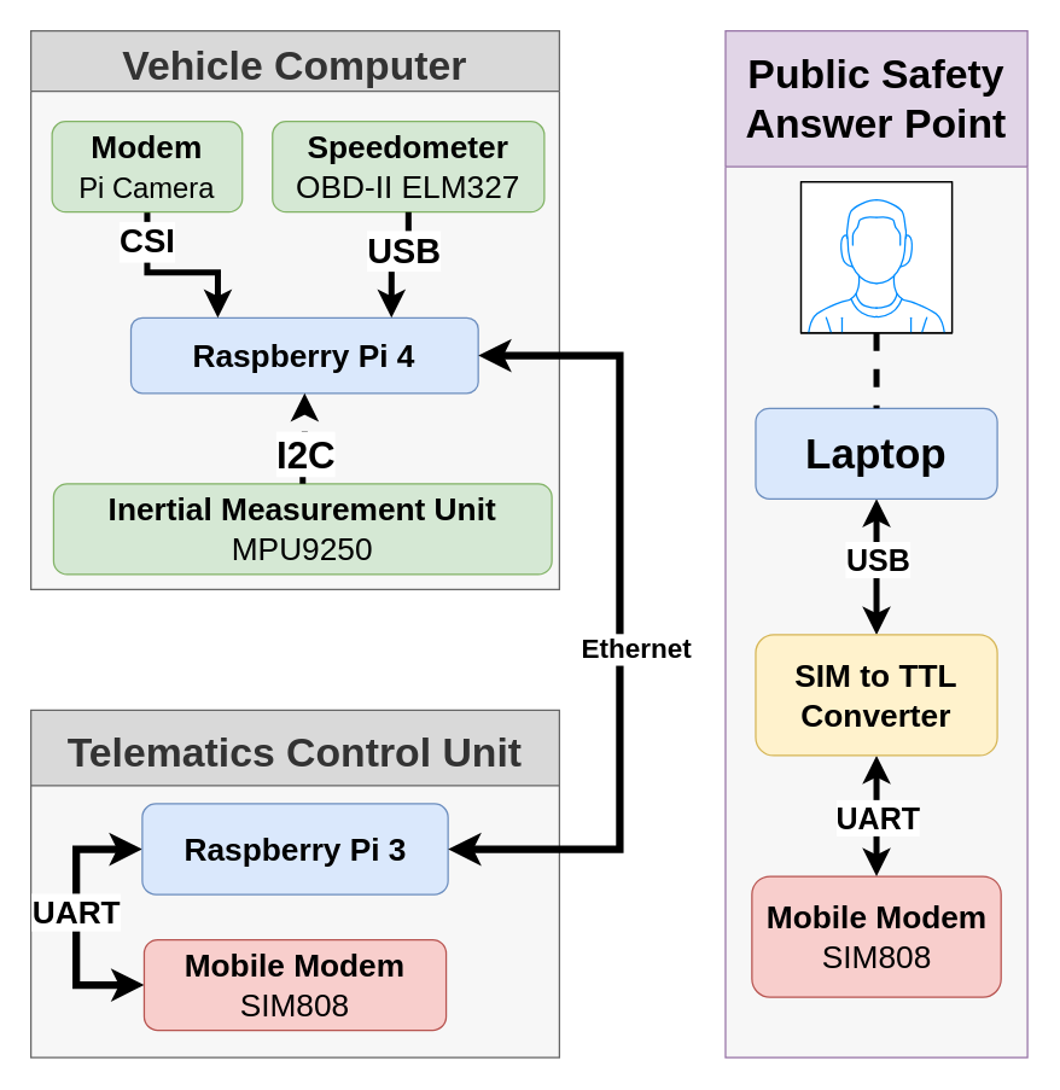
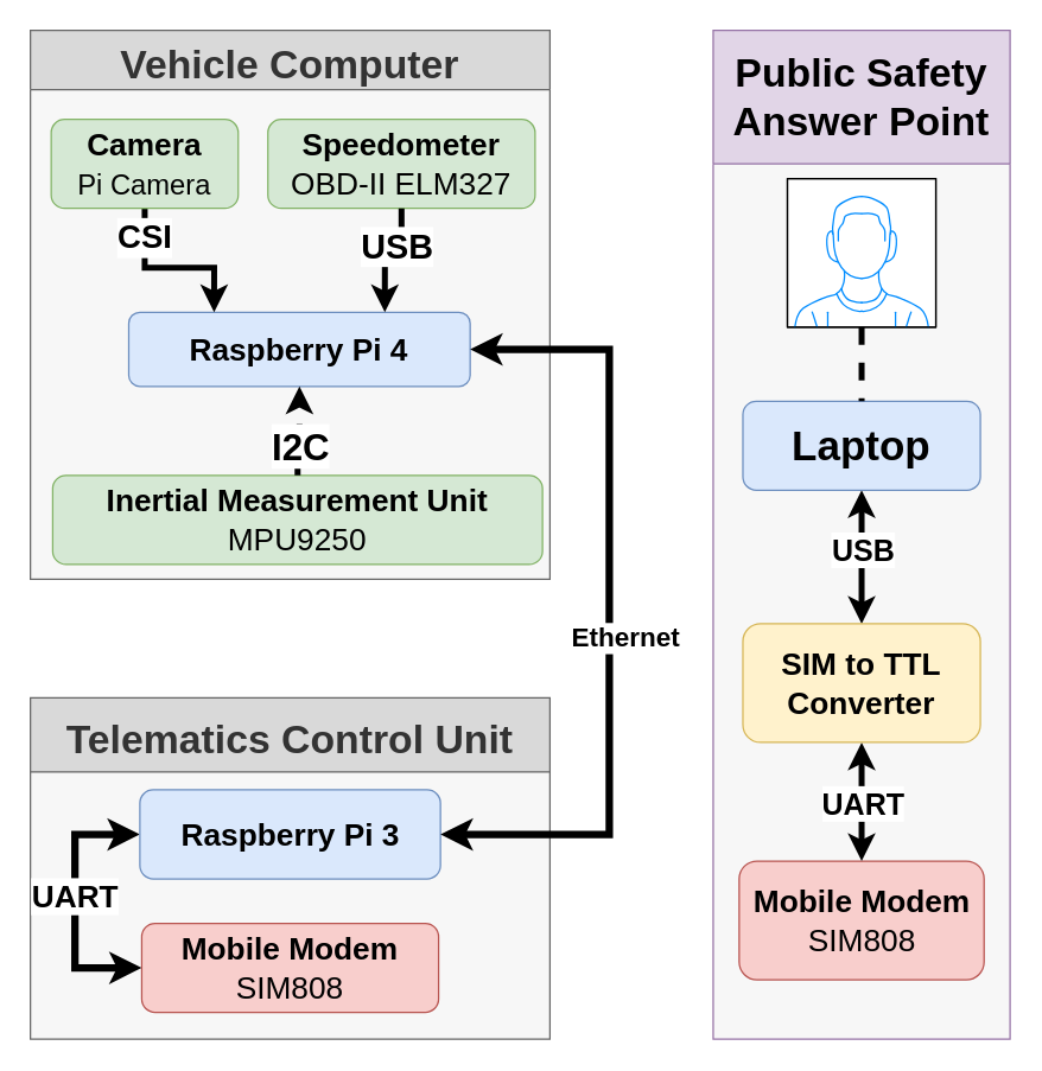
  <mxCell id="0" />
  <mxCell id="1" parent="0" />
  <mxCell id="2" value="Telematics Control Unit" style="swimlane;strokeColor=#666666;fontColor=#333333;fontSize=27;startSize=50;swimlaneFillColor=#F7F7F7;fillColor=#D9D9D9;" parent="1" vertex="1"><mxGeometry x="20" y="470" width="350" height="230" as="geometry" /></mxCell>
  <mxCell id="3" style="edgeStyle=orthogonalEdgeStyle;rounded=0;orthogonalLoop=1;jettySize=auto;html=1;entryX=0;entryY=0.5;entryDx=0;entryDy=0;exitX=0;exitY=0.5;exitDx=0;exitDy=0;startArrow=classic;startFill=1;fontSize=25;fontStyle=1;endArrow=classic;endFill=1;strokeWidth=5;" parent="2" source="5" target="6" edge="1"><mxGeometry relative="1" as="geometry"><Array as="points"><mxPoint x="30" y="92" /><mxPoint x="30" y="182" /></Array></mxGeometry></mxCell>
  <mxCell id="4" value="UART" style="edgeLabel;html=1;align=center;verticalAlign=middle;resizable=0;points=[];fontSize=21;fontStyle=1" parent="3" vertex="1" connectable="0"><mxGeometry x="-0.154" y="-1" relative="1" as="geometry"><mxPoint y="9.51" as="offset" /></mxGeometry></mxCell>
  <mxCell id="5" value="Raspberry Pi 3" style="rounded=1;whiteSpace=wrap;html=1;fontStyle=1;fontSize=21;fillColor=#dae8fc;strokeColor=#6c8ebf;" parent="2" vertex="1"><mxGeometry x="73.75" y="62" width="202.5" height="60" as="geometry" /></mxCell>
  <mxCell id="6" value="Mobile Modem&lt;br&gt;&lt;span style=&quot;font-weight: normal&quot;&gt;SIM808&lt;/span&gt;" style="rounded=1;whiteSpace=wrap;html=1;fontStyle=1;fontSize=21;fillColor=#f8cecc;strokeColor=#b85450;" parent="2" vertex="1"><mxGeometry x="75" y="152" width="200" height="60" as="geometry" /></mxCell>
  <mxCell id="7" value="Vehicle Computer" style="swimlane;strokeColor=#666666;fontColor=#333333;fontSize=27;startSize=40;swimlaneFillColor=#F7F7F7;fillColor=#D9D9D9;" parent="1" vertex="1"><mxGeometry x="20" y="20" width="350" height="370" as="geometry" /></mxCell>
  <mxCell id="8" value="Raspberry Pi 4" style="rounded=1;whiteSpace=wrap;html=1;fontStyle=1;fontSize=21;fillColor=#dae8fc;strokeColor=#6c8ebf;" parent="7" vertex="1"><mxGeometry x="66.25" y="190" width="230" height="50" as="geometry" /></mxCell>
  <mxCell id="9" value="Speedometer&lt;br style=&quot;font-size: 21px&quot;&gt;&lt;span style=&quot;font-weight: normal&quot;&gt;OBD-II ELM327&lt;/span&gt;" style="rounded=1;whiteSpace=wrap;html=1;fontStyle=1;fontSize=21;fillColor=#d5e8d4;strokeColor=#82b366;" parent="7" vertex="1"><mxGeometry x="160" y="60" width="180" height="60" as="geometry" /></mxCell>
  <mxCell id="10" style="edgeStyle=orthogonalEdgeStyle;rounded=0;orthogonalLoop=1;jettySize=auto;html=1;startArrow=none;startFill=0;entryX=0.75;entryY=0;entryDx=0;entryDy=0;fontSize=25;fontStyle=1;strokeWidth=4;" parent="7" source="9" target="8" edge="1"><mxGeometry relative="1" as="geometry"><mxPoint x="-170" y="140" as="targetPoint" /></mxGeometry></mxCell>
  <mxCell id="11" value="USB" style="edgeLabel;html=1;align=center;verticalAlign=middle;resizable=0;points=[];fontStyle=1;fontSize=23;" parent="10" vertex="1" connectable="0"><mxGeometry x="-0.2" y="-3" relative="1" as="geometry"><mxPoint x="-0.71" y="-7" as="offset" /></mxGeometry></mxCell>
  <mxCell id="12" value="Inertial Measurement Unit&lt;br style=&quot;font-size: 21px&quot;&gt;&lt;span style=&quot;font-weight: normal&quot;&gt;MPU9250&lt;/span&gt;" style="rounded=1;whiteSpace=wrap;html=1;fontStyle=1;fontSize=21;fillColor=#d5e8d4;strokeColor=#82b366;" parent="7" vertex="1"><mxGeometry x="15" y="300" width="330" height="60" as="geometry" /></mxCell>
  <mxCell id="13" style="edgeStyle=orthogonalEdgeStyle;rounded=0;orthogonalLoop=1;jettySize=auto;html=1;entryX=0.5;entryY=1;entryDx=0;entryDy=0;startArrow=none;startFill=0;strokeWidth=4;dashed=1;" parent="7" source="12" target="8" edge="1"><mxGeometry relative="1" as="geometry"><mxPoint x="-170" y="450" as="targetPoint" /></mxGeometry></mxCell>
  <mxCell id="14" value="I2C" style="edgeLabel;html=1;align=center;verticalAlign=middle;resizable=0;points=[];fontSize=25;fontStyle=1" parent="13" vertex="1" connectable="0"><mxGeometry x="-0.134" y="-1" relative="1" as="geometry"><mxPoint x="0.25" y="6.21" as="offset" /></mxGeometry></mxCell>
  <mxCell id="15" value="&lt;span style=&quot;font-size: 22px;&quot;&gt;&lt;font style=&quot;font-size: 22px;&quot;&gt;CSI&lt;/font&gt;&lt;/span&gt;" style="edgeStyle=orthogonalEdgeStyle;rounded=0;orthogonalLoop=1;jettySize=auto;html=1;entryX=0.25;entryY=0;entryDx=0;entryDy=0;startArrow=none;startFill=0;targetPerimeterSpacing=3;strokeWidth=4;fontSize=22;fontStyle=1" edge="1" parent="7" source="16" target="8"><mxGeometry x="-0.657" relative="1" as="geometry"><Array as="points"><mxPoint x="77" y="160" /><mxPoint x="124" y="160" /></Array><mxPoint as="offset" /></mxGeometry></mxCell>
- <mxCell id="16" value="Modem&lt;span style=&quot;font-weight: normal ; font-size: 19px&quot;&gt;&lt;br&gt;Pi Camera&lt;/span&gt;" style="rounded=1;whiteSpace=wrap;html=1;fontStyle=1;fontSize=21;fillColor=#d5e8d4;strokeColor=#82b366;" vertex="1" parent="7"><mxGeometry x="14" y="60" width="126" height="60" as="geometry" /></mxCell>
+ <mxCell id="16" value="Camera&lt;span style=&quot;font-weight: normal ; font-size: 19px&quot;&gt;&lt;br&gt;Pi Camera&lt;/span&gt;" style="rounded=1;whiteSpace=wrap;html=1;fontStyle=1;fontSize=21;fillColor=#d5e8d4;strokeColor=#82b366;" vertex="1" parent="7"><mxGeometry x="14" y="60" width="126" height="60" as="geometry" /></mxCell>
  <mxCell id="17" style="edgeStyle=orthogonalEdgeStyle;rounded=0;orthogonalLoop=1;jettySize=auto;html=1;entryX=1;entryY=0.5;entryDx=0;entryDy=0;startArrow=classic;startFill=1;fontSize=25;fontStyle=1;endArrow=classic;endFill=1;strokeWidth=5;exitX=1;exitY=0.5;exitDx=0;exitDy=0;" parent="1" source="8" target="5" edge="1"><mxGeometry relative="1" as="geometry"><Array as="points"><mxPoint x="410" y="235" /><mxPoint x="410" y="562" /></Array><mxPoint x="266.25" y="352" as="targetPoint" /><mxPoint x="316.25" y="270" as="sourcePoint" /></mxGeometry></mxCell>
  <mxCell id="18" value="Ethernet" style="edgeLabel;html=1;align=center;verticalAlign=middle;resizable=0;points=[];fontStyle=1;fontSize=18;" parent="17" vertex="1" connectable="0"><mxGeometry x="0.05" y="-1" relative="1" as="geometry"><mxPoint x="11" y="6.75" as="offset" /></mxGeometry></mxCell>
  <mxCell id="19" value="Public Safety Answer Point" style="swimlane;fontSize=27;startSize=90;whiteSpace=wrap;strokeColor=#9673a6;swimlaneFillColor=#F7F7F7;fillColor=#e1d5e7;" parent="1" vertex="1"><mxGeometry x="480" y="20" width="200" height="680" as="geometry" /></mxCell>
  <mxCell id="20" value="Mobile Modem&lt;br&gt;&lt;span style=&quot;font-weight: normal&quot;&gt;SIM808&lt;/span&gt;" style="rounded=1;whiteSpace=wrap;html=1;fontStyle=1;fontSize=21;fillColor=#f8cecc;strokeColor=#b85450;" parent="19" vertex="1"><mxGeometry x="17.5" y="560" width="165" height="80" as="geometry" /></mxCell>
  <mxCell id="21" style="edgeStyle=orthogonalEdgeStyle;rounded=0;orthogonalLoop=1;jettySize=auto;html=1;startArrow=classic;startFill=1;fontSize=25;fontStyle=1;endArrow=classic;endFill=1;strokeWidth=4;" parent="19" source="25" target="20" edge="1"><mxGeometry relative="1" as="geometry" /></mxCell>
  <mxCell id="22" value="UART" style="edgeLabel;html=1;align=center;verticalAlign=middle;resizable=0;points=[];fontStyle=1;fontSize=20;" parent="21" vertex="1" connectable="0"><mxGeometry x="-0.204" relative="1" as="geometry"><mxPoint y="8.33" as="offset" /></mxGeometry></mxCell>
  <mxCell id="23" style="edgeStyle=orthogonalEdgeStyle;rounded=0;orthogonalLoop=1;jettySize=auto;html=1;startArrow=classic;startFill=1;fontSize=25;fontStyle=1;endArrow=classic;endFill=1;strokeWidth=4;" parent="19" source="25" target="26" edge="1"><mxGeometry relative="1" as="geometry" /></mxCell>
  <mxCell id="24" value="USB" style="edgeLabel;html=1;align=center;verticalAlign=middle;resizable=0;points=[];fontStyle=1;fontSize=20;" parent="23" vertex="1" connectable="0"><mxGeometry x="0.263" relative="1" as="geometry"><mxPoint y="6.67" as="offset" /></mxGeometry></mxCell>
  <mxCell id="25" value="SIM to TTL Converter" style="rounded=1;whiteSpace=wrap;html=1;fontStyle=1;fontSize=21;fillColor=#fff2cc;strokeColor=#d6b656;" parent="19" vertex="1"><mxGeometry x="20" y="400" width="160" height="80" as="geometry" /></mxCell>
  <mxCell id="26" value="Laptop" style="rounded=1;whiteSpace=wrap;html=1;fontStyle=1;fontSize=28;fillColor=#dae8fc;strokeColor=#6c8ebf;" parent="19" vertex="1"><mxGeometry x="20" y="250" width="160" height="60" as="geometry" /></mxCell>
  <mxCell id="27" style="edgeStyle=orthogonalEdgeStyle;rounded=0;orthogonalLoop=1;jettySize=auto;html=1;entryX=0.5;entryY=0;entryDx=0;entryDy=0;startArrow=none;startFill=0;dashed=1;endArrow=none;endFill=0;strokeWidth=4;" parent="19" source="28" target="26" edge="1"><mxGeometry relative="1" as="geometry" /></mxCell>
  <mxCell id="28" value="" style="verticalLabelPosition=bottom;shadow=0;dashed=0;align=center;html=1;verticalAlign=top;strokeWidth=1;shape=mxgraph.mockup.containers.userMale;strokeColor2=#008cff;" parent="19" vertex="1"><mxGeometry x="50" y="100" width="100" height="100" as="geometry" /></mxCell>
